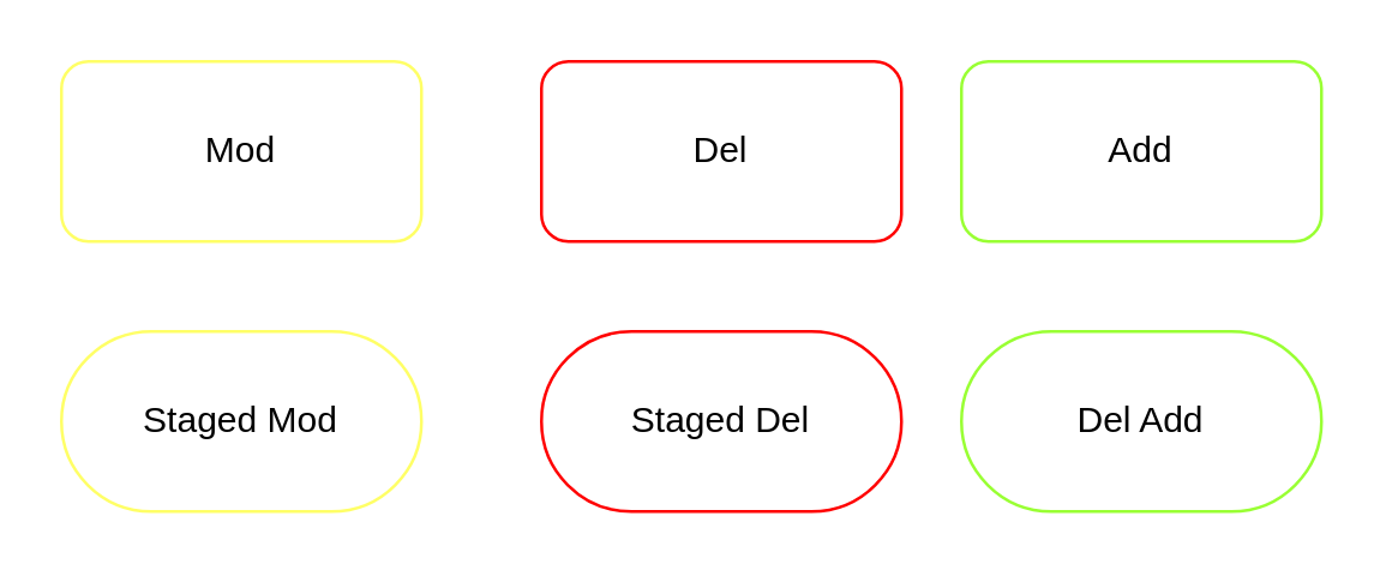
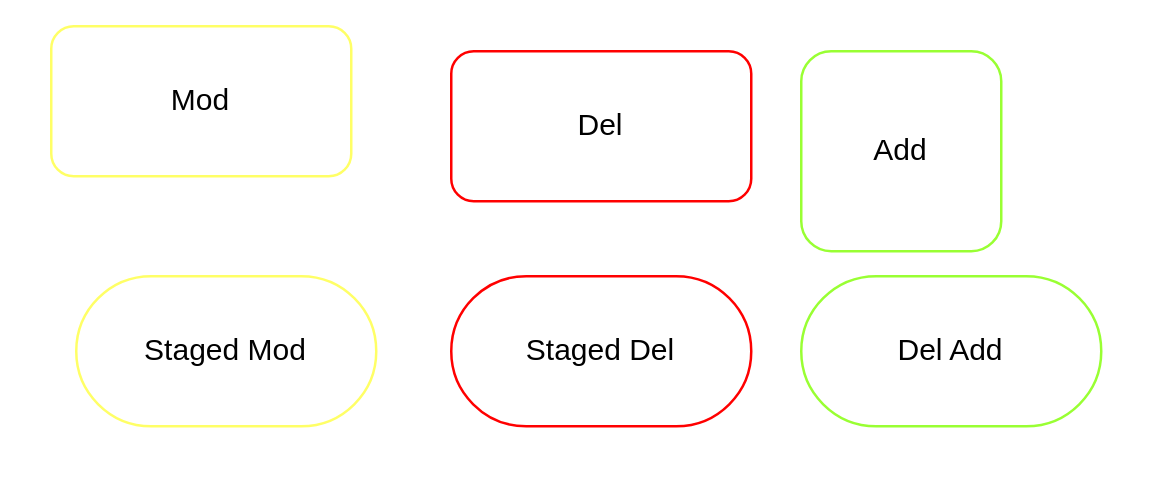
  <mxCell id="0" />
  <mxCell id="1" parent="0" />
- <mxCell id="2" value="Mod" style="rounded=1;whiteSpace=wrap;html=1;strokeColor=#FFFF66;" vertex="1" parent="1"><mxGeometry x="20" y="20" width="120" height="60" as="geometry" /></mxCell>
+ <mxCell id="2" value="Mod" style="rounded=1;whiteSpace=wrap;html=1;strokeColor=#FFFF66;" vertex="1" parent="1"><mxGeometry x="20" y="10" width="120" height="60" as="geometry" /></mxCell>
  <mxCell id="3" value="Del" style="rounded=1;whiteSpace=wrap;html=1;strokeColor=#FF0000;" vertex="1" parent="1"><mxGeometry x="180" y="20" width="120" height="60" as="geometry" /></mxCell>
- <mxCell id="4" value="Add" style="rounded=1;whiteSpace=wrap;html=1;strokeColor=#99FF33;" vertex="1" parent="1"><mxGeometry x="320" y="20" width="120" height="60" as="geometry" /></mxCell>
- <mxCell id="5" value="Staged Mod" style="rounded=1;whiteSpace=wrap;html=1;gradientDirection=south;glass=0;shadow=0;sketch=0;strokeColor=#FFFF66;arcSize=50;" vertex="1" parent="1"><mxGeometry x="20" y="110" width="120" height="60" as="geometry" /></mxCell>
+ <mxCell id="4" value="Add" style="rounded=1;whiteSpace=wrap;html=1;strokeColor=#99FF33;" vertex="1" parent="1"><mxGeometry x="320" y="20" width="80" height="80" as="geometry" /></mxCell>
+ <mxCell id="5" value="Staged Mod" style="rounded=1;whiteSpace=wrap;html=1;gradientDirection=south;glass=0;shadow=0;sketch=0;strokeColor=#FFFF66;arcSize=50;" vertex="1" parent="1"><mxGeometry x="30" y="110" width="120" height="60" as="geometry" /></mxCell>
  <mxCell id="6" value="Staged Del" style="rounded=1;whiteSpace=wrap;html=1;strokeColor=#FF0000;arcSize=50;" vertex="1" parent="1"><mxGeometry x="180" y="110" width="120" height="60" as="geometry" /></mxCell>
  <mxCell id="7" value="Del Add" style="rounded=1;whiteSpace=wrap;html=1;strokeColor=#99FF33;arcSize=50;" vertex="1" parent="1"><mxGeometry x="320" y="110" width="120" height="60" as="geometry" /></mxCell>
